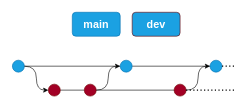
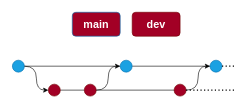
  <mxCell id="0" />
  <mxCell id="1" parent="0" />
- <mxCell id="2" value="&lt;b&gt;&lt;font style=&quot;font-size: 18px;&quot;&gt;main&lt;/font&gt;&lt;/b&gt;" style="rounded=1;whiteSpace=wrap;html=1;fillColor=#1ba1e2;strokeColor=#006EAF;fontColor=#ffffff;" parent="1" vertex="1"><mxGeometry x="120" y="20" width="80" height="40" as="geometry" /></mxCell>
- <mxCell id="3" value="&lt;b&gt;&lt;font style=&quot;font-size: 18px;&quot;&gt;dev&lt;/font&gt;&lt;/b&gt;" style="rounded=1;whiteSpace=wrap;html=1;fillColor=#1ba1e2;strokeColor=#6F0000;fontColor=#ffffff;" parent="1" vertex="1"><mxGeometry x="220" y="20" width="80" height="40" as="geometry" /></mxCell>
+ <mxCell id="2" value="&lt;b&gt;&lt;font style=&quot;font-size: 18px;&quot;&gt;main&lt;/font&gt;&lt;/b&gt;" style="rounded=1;whiteSpace=wrap;html=1;fillColor=#a20025;strokeColor=#006EAF;fontColor=#ffffff;" parent="1" vertex="1"><mxGeometry x="120" y="20" width="80" height="40" as="geometry" /></mxCell>
+ <mxCell id="3" value="&lt;b&gt;&lt;font style=&quot;font-size: 18px;&quot;&gt;dev&lt;/font&gt;&lt;/b&gt;" style="rounded=1;whiteSpace=wrap;html=1;fillColor=#a20025;strokeColor=#6F0000;fontColor=#ffffff;" parent="1" vertex="1"><mxGeometry x="220" y="20" width="80" height="40" as="geometry" /></mxCell>
  <mxCell id="4" style="edgeStyle=orthogonalEdgeStyle;rounded=0;orthogonalLoop=1;jettySize=auto;html=1;entryX=0;entryY=0.5;entryDx=0;entryDy=0;curved=1;" parent="1" source="6" target="9" edge="1"><mxGeometry relative="1" as="geometry" /></mxCell>
  <mxCell id="5" style="edgeStyle=orthogonalEdgeStyle;rounded=0;orthogonalLoop=1;jettySize=auto;html=1;entryX=0;entryY=0.5;entryDx=0;entryDy=0;endArrow=none;endFill=0;" parent="1" source="16" target="7" edge="1"><mxGeometry relative="1" as="geometry" /></mxCell>
  <mxCell id="6" value="" style="ellipse;whiteSpace=wrap;html=1;fillColor=#1ba1e2;fontColor=#ffffff;strokeColor=#006EAF;" parent="1" vertex="1"><mxGeometry x="20" y="100" width="20" height="20" as="geometry" /></mxCell>
  <mxCell id="7" value="" style="ellipse;whiteSpace=wrap;html=1;fillColor=#1ba1e2;fontColor=#ffffff;strokeColor=#006EAF;" parent="1" vertex="1"><mxGeometry x="350" y="100" width="20" height="20" as="geometry" /></mxCell>
  <mxCell id="8" style="edgeStyle=orthogonalEdgeStyle;rounded=0;orthogonalLoop=1;jettySize=auto;html=1;entryX=0;entryY=0.5;entryDx=0;entryDy=0;endArrow=none;endFill=0;" parent="1" source="9" target="11" edge="1"><mxGeometry relative="1" as="geometry" /></mxCell>
  <mxCell id="9" value="" style="ellipse;whiteSpace=wrap;html=1;fillColor=#a20025;fontColor=#ffffff;strokeColor=#6F0000;" parent="1" vertex="1"><mxGeometry x="80" y="140" width="20" height="20" as="geometry" /></mxCell>
  <mxCell id="10" style="edgeStyle=orthogonalEdgeStyle;rounded=0;orthogonalLoop=1;jettySize=auto;html=1;entryX=0;entryY=0.5;entryDx=0;entryDy=0;endArrow=none;endFill=0;" parent="1" source="11" target="13" edge="1"><mxGeometry relative="1" as="geometry" /></mxCell>
  <mxCell id="11" value="" style="ellipse;whiteSpace=wrap;html=1;fillColor=#a20025;fontColor=#ffffff;strokeColor=#6F0000;" parent="1" vertex="1"><mxGeometry x="140" y="140" width="20" height="20" as="geometry" /></mxCell>
  <mxCell id="12" style="edgeStyle=orthogonalEdgeStyle;rounded=0;orthogonalLoop=1;jettySize=auto;html=1;entryX=0;entryY=0.5;entryDx=0;entryDy=0;curved=1;exitX=1;exitY=0.5;exitDx=0;exitDy=0;" parent="1" source="11" target="16" edge="1"><mxGeometry relative="1" as="geometry"><mxPoint x="50" y="120" as="sourcePoint" /><mxPoint x="90" y="200" as="targetPoint" /></mxGeometry></mxCell>
  <mxCell id="13" value="" style="ellipse;whiteSpace=wrap;html=1;fillColor=#a20025;fontColor=#ffffff;strokeColor=#6F0000;" parent="1" vertex="1"><mxGeometry x="290" y="140" width="20" height="20" as="geometry" /></mxCell>
  <mxCell id="14" style="edgeStyle=orthogonalEdgeStyle;rounded=0;orthogonalLoop=1;jettySize=auto;html=1;entryX=0;entryY=0.5;entryDx=0;entryDy=0;curved=1;exitX=1;exitY=0.5;exitDx=0;exitDy=0;" parent="1" source="13" target="7" edge="1"><mxGeometry relative="1" as="geometry"><mxPoint x="240" y="270" as="sourcePoint" /><mxPoint x="280" y="210" as="targetPoint" /></mxGeometry></mxCell>
  <mxCell id="15" value="" style="edgeStyle=orthogonalEdgeStyle;rounded=0;orthogonalLoop=1;jettySize=auto;html=1;entryX=0;entryY=0.5;entryDx=0;entryDy=0;endArrow=none;endFill=0;" parent="1" source="6" target="16" edge="1"><mxGeometry relative="1" as="geometry"><mxPoint x="40" y="110" as="sourcePoint" /><mxPoint x="240" y="110" as="targetPoint" /></mxGeometry></mxCell>
  <mxCell id="16" value="" style="ellipse;whiteSpace=wrap;html=1;fillColor=#1ba1e2;fontColor=#ffffff;strokeColor=#006EAF;" parent="1" vertex="1"><mxGeometry x="200" y="100" width="20" height="20" as="geometry" /></mxCell>
  <mxCell id="17" value="" style="endArrow=none;dashed=1;html=1;strokeWidth=2;rounded=0;entryX=1;entryY=0.5;entryDx=0;entryDy=0;dashPattern=1 2;" parent="1" edge="1"><mxGeometry width="50" height="50" relative="1" as="geometry"><mxPoint x="390" y="110" as="sourcePoint" /><mxPoint x="370" y="109.76" as="targetPoint" /></mxGeometry></mxCell>
  <mxCell id="18" value="" style="endArrow=none;dashed=1;html=1;strokeWidth=2;rounded=0;entryX=1;entryY=0.5;entryDx=0;entryDy=0;dashPattern=1 2;" parent="1" target="13" edge="1"><mxGeometry width="50" height="50" relative="1" as="geometry"><mxPoint x="390" y="150" as="sourcePoint" /><mxPoint x="380" y="119.76" as="targetPoint" /></mxGeometry></mxCell>
